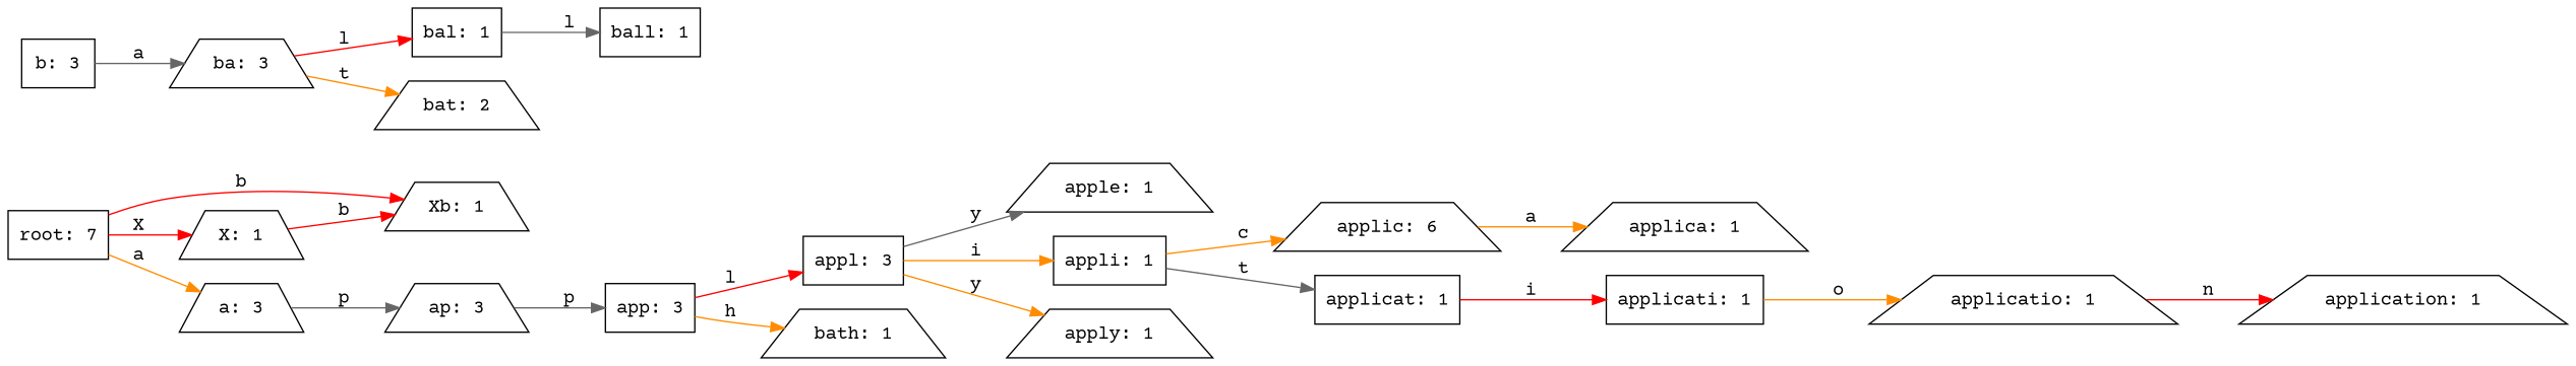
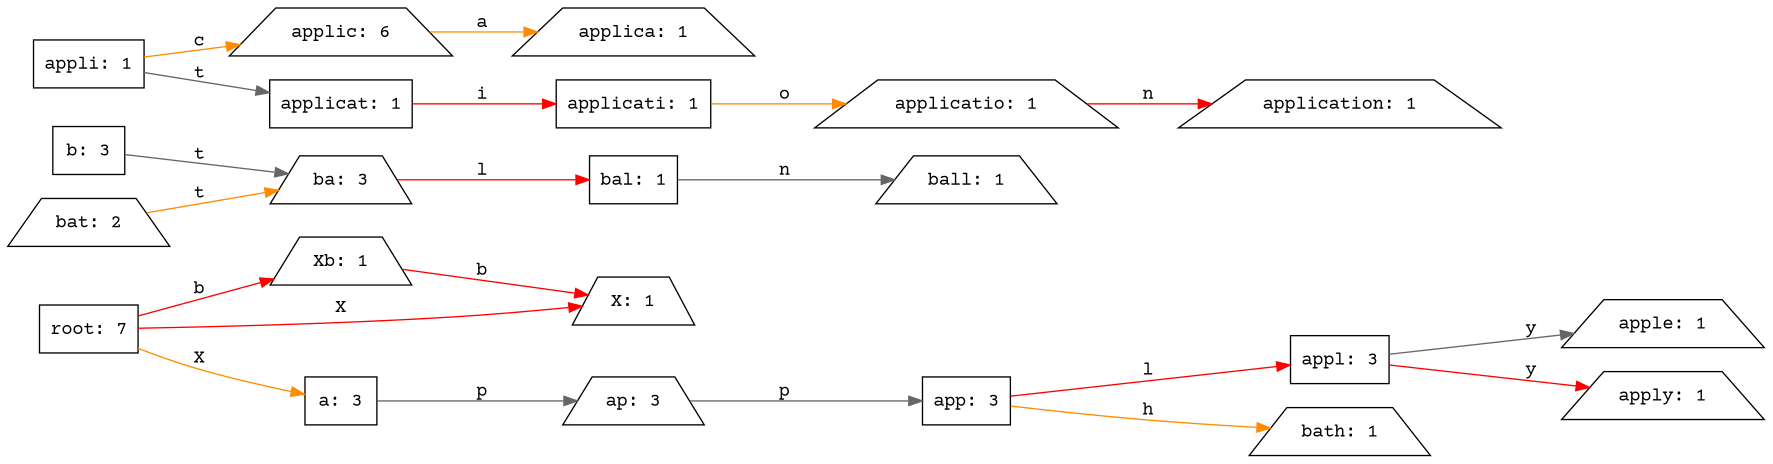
  digraph {
    fontname="Courier Prime"
    rankdir=LR
    node [fontname="Courier Prime" shape=trapezium]
    edge [color=red fontname="Courier Prime"]
    n1 [label="root: 7" shape=box]
    n2 [label="X: 1"]
-   n3 [label="a: 3"]
+   n3 [label="a: 3" shape=box]
    n4 [label="Xb: 1"]
    n5 [label="ap: 3"]
    n6 [label="b: 3" shape=box]
    n7 [label="ba: 3"]
    n8 [label="app: 3" shape=box]
    n9 [label="appl: 3" shape=box]
    n10 [label="bath: 1"]
    n11 [label="apple: 1"]
    n12 [label="appli: 1" shape=box]
    n13 [label="apply: 1"]
    n14 [label="applic: 6"]
    n15 [label="applicat: 1" shape=box]
    n16 [label="applica: 1"]
    n17 [label="applicati: 1" shape=box]
    n18 [label="applicatio: 1"]
    n19 [label="application: 1"]
    n20 [label="bal: 1" shape=box]
    n21 [label="bat: 2"]
-   n22 [label="ball: 1" shape=box]
+   n22 [label="ball: 1"]
    n1 -> n2 [label=X]
-   n1 -> n3 [color=darkorange label=a]
+   n1 -> n3 [color=darkorange label=X]
    n1 -> n4 [label=b]
-   n2 -> n4 [label=b]
+   n4 -> n2 [label=b]
    n3 -> n5 [color=gray40 label=p]
    n5 -> n8 [color=gray40 label=p]
-   n6 -> n7 [color=gray40 label=a]
+   n6 -> n7 [color=gray40 label=t]
    n7 -> n20 [label=l]
-   n7 -> n21 [color=darkorange label=t]
+   n21 -> n7 [color=darkorange label=t]
    n8 -> n9 [label=l]
    n8 -> n10 [color=darkorange label=h]
    n9 -> n11 [color=gray40 label=y]
-   n9 -> n12 [color=darkorange label=i]
-   n9 -> n13 [color=darkorange label=y]
+   n9 -> n13 [label=y]
    n12 -> n14 [color=darkorange label=c]
    n12 -> n15 [color=gray40 label=t]
    n14 -> n16 [color=darkorange label=a]
    n15 -> n17 [label=i]
    n17 -> n18 [color=darkorange label=o]
    n18 -> n19 [label=n]
-   n20 -> n22 [color=gray40 label=l]
+   n20 -> n22 [color=gray40 label=n]
  }
